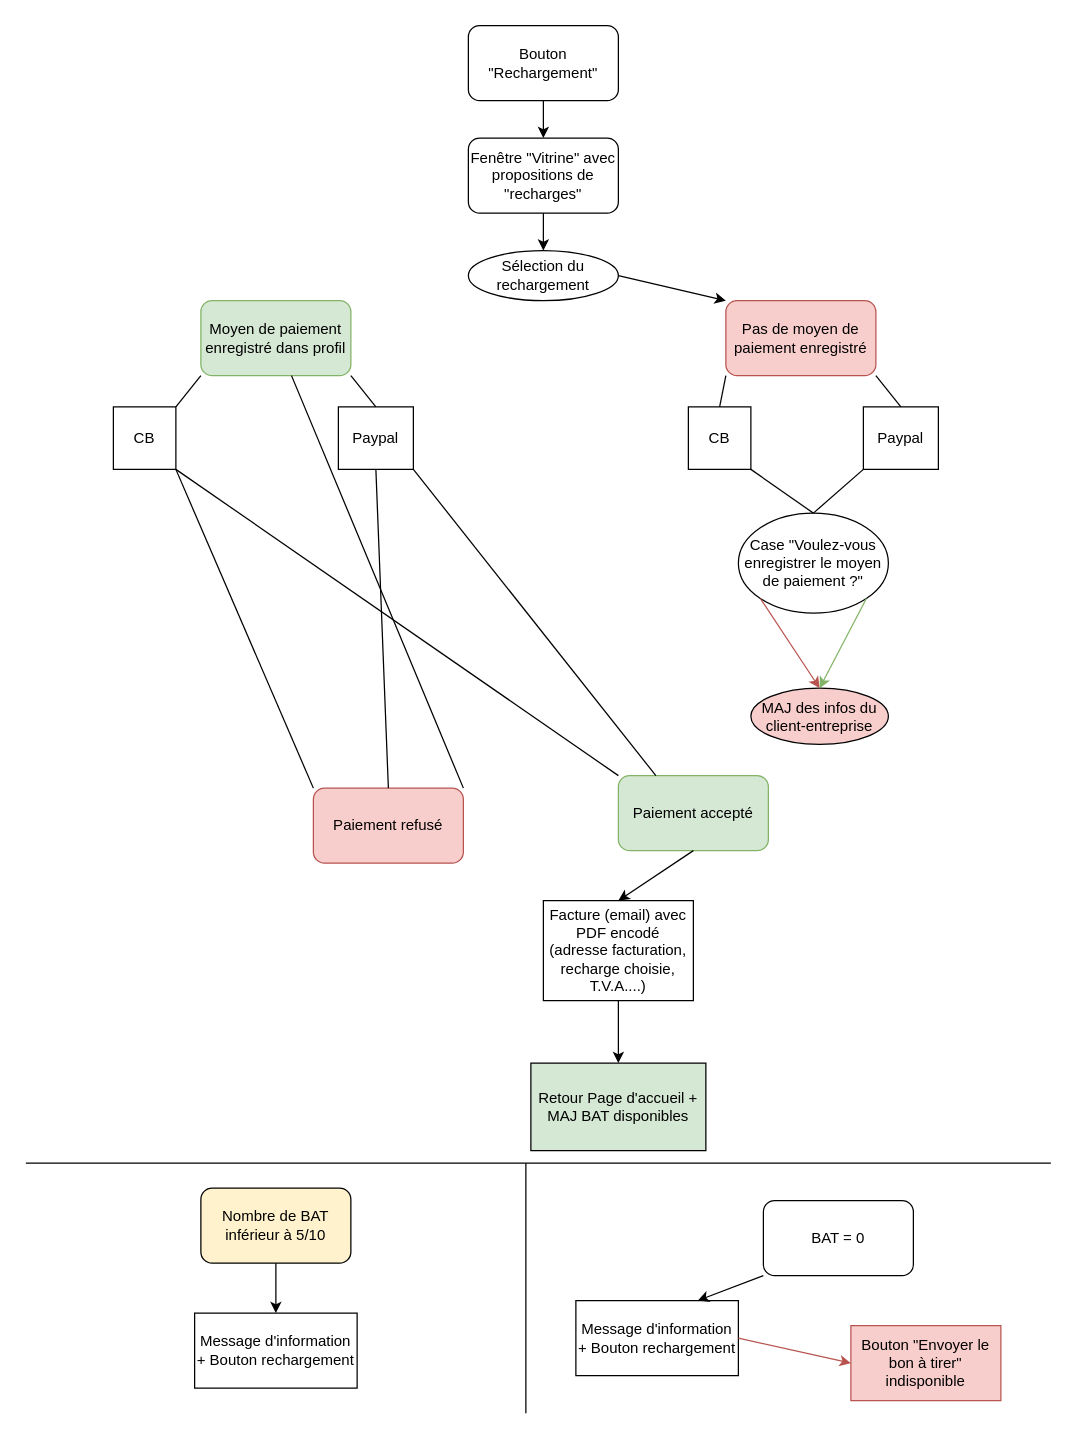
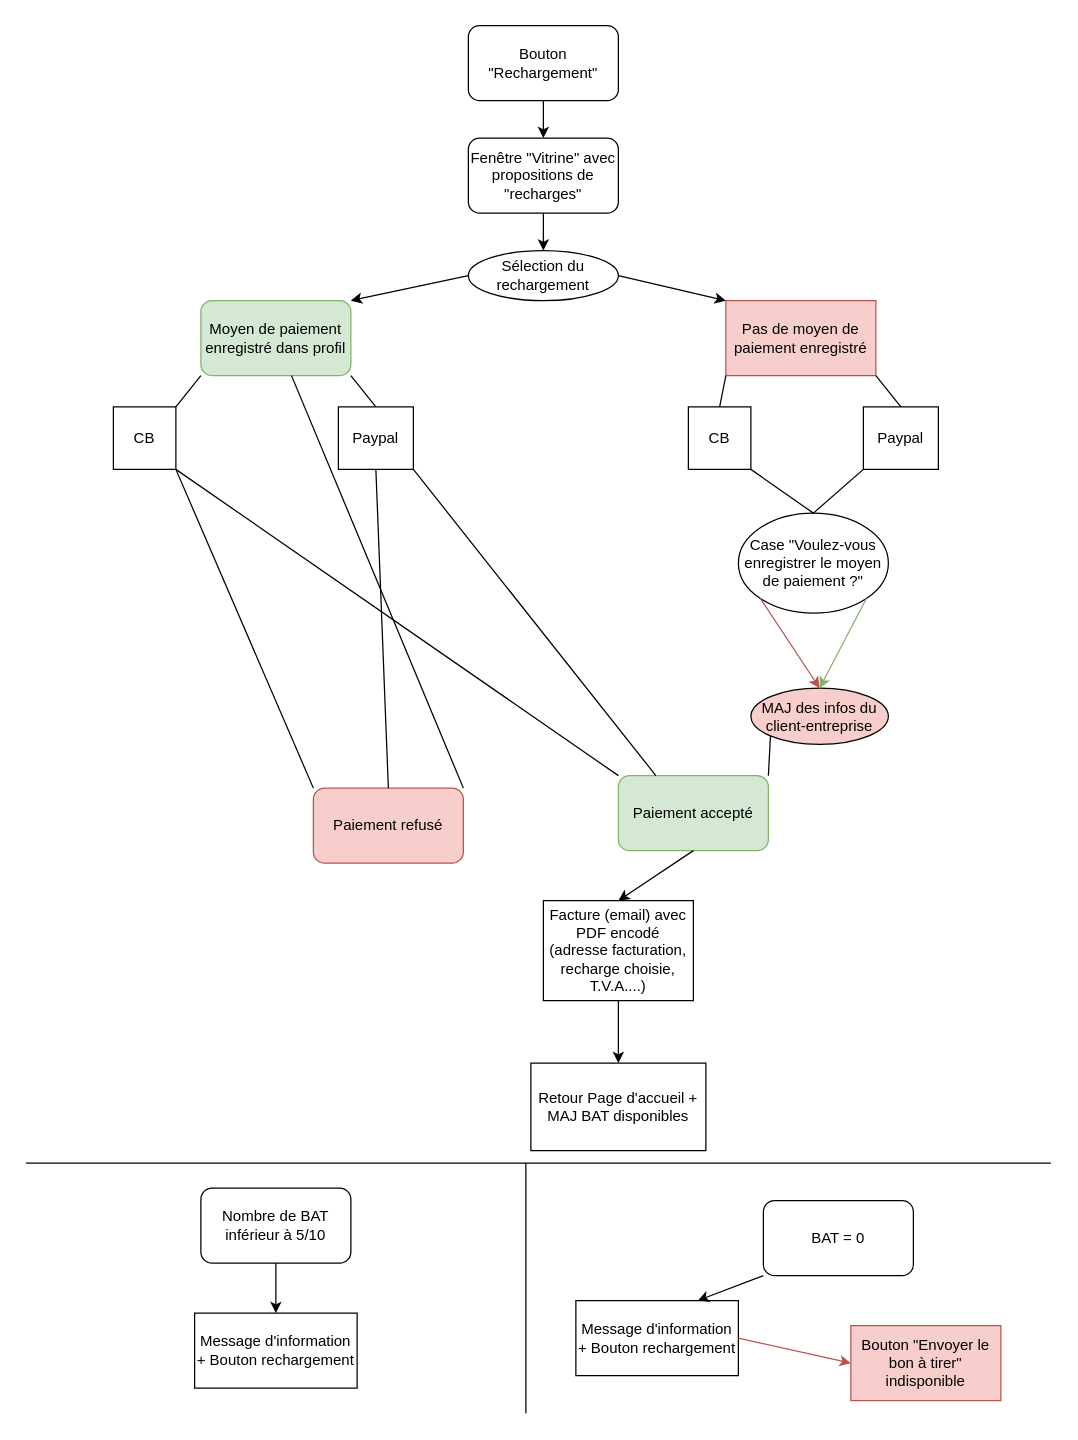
  <mxCell id="0" />
  <mxCell id="1" parent="0" />
  <mxCell id="2" value="Bouton &quot;Rechargement&quot;" style="rounded=1;whiteSpace=wrap;html=1;" vertex="1" parent="1"><mxGeometry x="374" y="20" width="120" height="60" as="geometry" /></mxCell>
  <mxCell id="3" value="Fenêtre &quot;Vitrine&quot; avec propositions de &quot;recharges&quot;" style="rounded=1;whiteSpace=wrap;html=1;" vertex="1" parent="1"><mxGeometry x="374" y="110" width="120" height="60" as="geometry" /></mxCell>
  <mxCell id="4" value="" style="endArrow=classic;html=1;exitX=0.5;exitY=1;exitDx=0;exitDy=0;entryX=0.5;entryY=0;entryDx=0;entryDy=0;" edge="1" parent="1" source="2" target="3"><mxGeometry width="50" height="50" relative="1" as="geometry"><mxPoint x="410" y="390" as="sourcePoint" /><mxPoint x="460" y="340" as="targetPoint" /></mxGeometry></mxCell>
  <mxCell id="5" value="Sélection du rechargement" style="ellipse;whiteSpace=wrap;html=1;" vertex="1" parent="1"><mxGeometry x="374" y="200" width="120" height="40" as="geometry" /></mxCell>
  <mxCell id="6" value="" style="endArrow=classic;html=1;exitX=0.5;exitY=1;exitDx=0;exitDy=0;entryX=0.5;entryY=0;entryDx=0;entryDy=0;" edge="1" parent="1" source="3" target="5"><mxGeometry width="50" height="50" relative="1" as="geometry"><mxPoint x="410" y="380" as="sourcePoint" /><mxPoint x="460" y="330" as="targetPoint" /></mxGeometry></mxCell>
  <mxCell id="7" value="Moyen de paiement enregistré dans profil" style="rounded=1;whiteSpace=wrap;html=1;fillColor=#d5e8d4;strokeColor=#82b366;" vertex="1" parent="1"><mxGeometry x="160" y="240" width="120" height="60" as="geometry" /></mxCell>
- <mxCell id="8" value="Pas de moyen de paiement enregistré" style="rounded=1;whiteSpace=wrap;html=1;fillColor=#f8cecc;strokeColor=#b85450;" vertex="1" parent="1"><mxGeometry x="580" y="240" width="120" height="60" as="geometry" /></mxCell>
+ <mxCell id="8" value="Pas de moyen de paiement enregistré" style="whiteSpace=wrap;html=1;fillColor=#f8cecc;strokeColor=#b85450;rounded=0;" vertex="1" parent="1"><mxGeometry x="580" y="240" width="120" height="60" as="geometry" /></mxCell>
+ <mxCell id="9" value="" style="endArrow=classic;html=1;exitX=0;exitY=0.5;exitDx=0;exitDy=0;entryX=1;entryY=0;entryDx=0;entryDy=0;" edge="1" parent="1" source="5" target="7"><mxGeometry width="50" height="50" relative="1" as="geometry"><mxPoint x="410" y="370" as="sourcePoint" /><mxPoint x="460" y="320" as="targetPoint" /></mxGeometry></mxCell>
  <mxCell id="10" value="" style="endArrow=classic;html=1;exitX=1;exitY=0.5;exitDx=0;exitDy=0;entryX=0;entryY=0;entryDx=0;entryDy=0;" edge="1" parent="1" source="5" target="8"><mxGeometry width="50" height="50" relative="1" as="geometry"><mxPoint x="410" y="370" as="sourcePoint" /><mxPoint x="460" y="320" as="targetPoint" /></mxGeometry></mxCell>
  <mxCell id="11" value="CB" style="rounded=0;whiteSpace=wrap;html=1;" vertex="1" parent="1"><mxGeometry x="550" y="325" width="50" height="50" as="geometry" /></mxCell>
  <mxCell id="12" value="Paypal" style="rounded=0;whiteSpace=wrap;html=1;" vertex="1" parent="1"><mxGeometry x="690" y="325" width="60" height="50" as="geometry" /></mxCell>
  <mxCell id="13" value="Paypal" style="rounded=0;whiteSpace=wrap;html=1;" vertex="1" parent="1"><mxGeometry x="270" y="325" width="60" height="50" as="geometry" /></mxCell>
  <mxCell id="14" value="CB" style="rounded=0;whiteSpace=wrap;html=1;" vertex="1" parent="1"><mxGeometry x="90" y="325" width="50" height="50" as="geometry" /></mxCell>
  <mxCell id="15" value="" style="endArrow=none;html=1;exitX=0;exitY=1;exitDx=0;exitDy=0;entryX=1;entryY=0;entryDx=0;entryDy=0;" edge="1" parent="1" source="7" target="14"><mxGeometry width="50" height="50" relative="1" as="geometry"><mxPoint x="410" y="370" as="sourcePoint" /><mxPoint x="460" y="320" as="targetPoint" /></mxGeometry></mxCell>
  <mxCell id="16" value="" style="endArrow=none;html=1;exitX=1;exitY=1;exitDx=0;exitDy=0;entryX=0.5;entryY=0;entryDx=0;entryDy=0;" edge="1" parent="1" source="7" target="13"><mxGeometry width="50" height="50" relative="1" as="geometry"><mxPoint x="170" y="310" as="sourcePoint" /><mxPoint x="150" y="335" as="targetPoint" /></mxGeometry></mxCell>
  <mxCell id="17" value="" style="endArrow=none;html=1;exitX=0;exitY=1;exitDx=0;exitDy=0;entryX=0.5;entryY=0;entryDx=0;entryDy=0;" edge="1" parent="1" source="8" target="11"><mxGeometry width="50" height="50" relative="1" as="geometry"><mxPoint x="180" y="320" as="sourcePoint" /><mxPoint x="160" y="345" as="targetPoint" /></mxGeometry></mxCell>
  <mxCell id="18" value="" style="endArrow=none;html=1;exitX=1;exitY=1;exitDx=0;exitDy=0;entryX=0.5;entryY=0;entryDx=0;entryDy=0;" edge="1" parent="1" source="8" target="12"><mxGeometry width="50" height="50" relative="1" as="geometry"><mxPoint x="190" y="330" as="sourcePoint" /><mxPoint x="170" y="355" as="targetPoint" /></mxGeometry></mxCell>
  <mxCell id="19" value="Case &quot;Voulez-vous enregistrer le moyen de paiement ?&quot;" style="ellipse;whiteSpace=wrap;html=1;" vertex="1" parent="1"><mxGeometry x="590" y="410" width="120" height="80" as="geometry" /></mxCell>
  <mxCell id="20" value="" style="endArrow=none;html=1;exitX=1;exitY=1;exitDx=0;exitDy=0;entryX=0.5;entryY=0;entryDx=0;entryDy=0;" edge="1" parent="1" source="11" target="19"><mxGeometry width="50" height="50" relative="1" as="geometry"><mxPoint x="410" y="360" as="sourcePoint" /><mxPoint x="460" y="310" as="targetPoint" /></mxGeometry></mxCell>
  <mxCell id="21" value="" style="endArrow=none;html=1;exitX=0;exitY=1;exitDx=0;exitDy=0;entryX=0.5;entryY=0;entryDx=0;entryDy=0;" edge="1" parent="1" source="12" target="19"><mxGeometry width="50" height="50" relative="1" as="geometry"><mxPoint x="610" y="385" as="sourcePoint" /><mxPoint x="660" y="420" as="targetPoint" /></mxGeometry></mxCell>
  <mxCell id="22" value="MAJ des infos du client-entreprise" style="ellipse;whiteSpace=wrap;html=1;fillColor=#f8cecc;" vertex="1" parent="1"><mxGeometry x="600" y="550" width="110" height="45" as="geometry" /></mxCell>
  <mxCell id="23" value="" style="endArrow=classic;html=1;exitX=0;exitY=1;exitDx=0;exitDy=0;entryX=0.5;entryY=0;entryDx=0;entryDy=0;fillColor=#f8cecc;strokeColor=#b85450;" edge="1" parent="1" source="19" target="22"><mxGeometry width="50" height="50" relative="1" as="geometry"><mxPoint x="410" y="350" as="sourcePoint" /><mxPoint x="460" y="300" as="targetPoint" /></mxGeometry></mxCell>
  <mxCell id="24" value="" style="endArrow=classic;html=1;exitX=1;exitY=1;exitDx=0;exitDy=0;entryX=0.5;entryY=0;entryDx=0;entryDy=0;fillColor=#d5e8d4;strokeColor=#82b366;" edge="1" parent="1" source="19" target="22"><mxGeometry width="50" height="50" relative="1" as="geometry"><mxPoint x="410" y="350" as="sourcePoint" /><mxPoint x="460" y="300" as="targetPoint" /></mxGeometry></mxCell>
  <mxCell id="25" value="Paiement accepté" style="rounded=1;whiteSpace=wrap;html=1;fillColor=#d5e8d4;strokeColor=#82b366;" vertex="1" parent="1"><mxGeometry x="494" y="620" width="120" height="60" as="geometry" /></mxCell>
  <mxCell id="26" value="Paiement refusé" style="rounded=1;whiteSpace=wrap;html=1;fillColor=#f8cecc;strokeColor=#b85450;" vertex="1" parent="1"><mxGeometry x="250" y="630" width="120" height="60" as="geometry" /></mxCell>
  <mxCell id="27" value="Facture (email) avec PDF encodé&lt;br&gt;(adresse facturation, recharge choisie, T.V.A....)" style="rounded=0;whiteSpace=wrap;html=1;" vertex="1" parent="1"><mxGeometry x="434" y="720" width="120" height="80" as="geometry" /></mxCell>
  <mxCell id="28" value="" style="endArrow=classic;html=1;exitX=0.5;exitY=1;exitDx=0;exitDy=0;entryX=0.5;entryY=0;entryDx=0;entryDy=0;" edge="1" parent="1" source="25" target="27"><mxGeometry width="50" height="50" relative="1" as="geometry"><mxPoint x="574" y="500" as="sourcePoint" /><mxPoint x="624" y="450" as="targetPoint" /></mxGeometry></mxCell>
- <mxCell id="29" value="Retour Page d'accueil + MAJ BAT disponibles" style="rounded=0;whiteSpace=wrap;html=1;fillColor=#d5e8d4;" vertex="1" parent="1"><mxGeometry x="424" y="850" width="140" height="70" as="geometry" /></mxCell>
+ <mxCell id="29" value="Retour Page d'accueil + MAJ BAT disponibles" style="rounded=0;whiteSpace=wrap;html=1;" vertex="1" parent="1"><mxGeometry x="424" y="850" width="140" height="70" as="geometry" /></mxCell>
  <mxCell id="30" value="" style="endArrow=none;html=1;exitX=1;exitY=1;exitDx=0;exitDy=0;entryX=0;entryY=0;entryDx=0;entryDy=0;" edge="1" parent="1" source="14" target="26"><mxGeometry width="50" height="50" relative="1" as="geometry"><mxPoint x="410" y="490" as="sourcePoint" /><mxPoint x="460" y="440" as="targetPoint" /></mxGeometry></mxCell>
  <mxCell id="31" value="" style="endArrow=none;html=1;exitX=0.5;exitY=1;exitDx=0;exitDy=0;entryX=0.5;entryY=0;entryDx=0;entryDy=0;" edge="1" parent="1" source="13" target="26"><mxGeometry width="50" height="50" relative="1" as="geometry"><mxPoint x="410" y="490" as="sourcePoint" /><mxPoint x="460" y="440" as="targetPoint" /></mxGeometry></mxCell>
  <mxCell id="32" value="" style="endArrow=none;html=1;exitX=1;exitY=0;exitDx=0;exitDy=0;" edge="1" parent="1" source="26" target="7"><mxGeometry width="50" height="50" relative="1" as="geometry"><mxPoint x="500" y="500" as="sourcePoint" /><mxPoint x="460" y="440" as="targetPoint" /></mxGeometry></mxCell>
+ <mxCell id="33" value="" style="endArrow=none;html=1;exitX=0;exitY=1;exitDx=0;exitDy=0;entryX=1;entryY=0;entryDx=0;entryDy=0;" edge="1" parent="1" source="22" target="25"><mxGeometry width="50" height="50" relative="1" as="geometry"><mxPoint x="410" y="490" as="sourcePoint" /><mxPoint x="460" y="440" as="targetPoint" /></mxGeometry></mxCell>
  <mxCell id="34" value="" style="endArrow=none;html=1;exitX=1;exitY=1;exitDx=0;exitDy=0;entryX=0;entryY=0;entryDx=0;entryDy=0;" edge="1" parent="1" source="14" target="25"><mxGeometry width="50" height="50" relative="1" as="geometry"><mxPoint x="410" y="490" as="sourcePoint" /><mxPoint x="460" y="440" as="targetPoint" /></mxGeometry></mxCell>
  <mxCell id="35" value="" style="endArrow=none;html=1;exitX=1;exitY=1;exitDx=0;exitDy=0;entryX=0.25;entryY=0;entryDx=0;entryDy=0;" edge="1" parent="1" source="13" target="25"><mxGeometry width="50" height="50" relative="1" as="geometry"><mxPoint x="410" y="490" as="sourcePoint" /><mxPoint x="460" y="440" as="targetPoint" /></mxGeometry></mxCell>
  <mxCell id="36" value="" style="endArrow=classic;html=1;exitX=0.5;exitY=1;exitDx=0;exitDy=0;entryX=0.5;entryY=0;entryDx=0;entryDy=0;" edge="1" parent="1" source="27" target="29"><mxGeometry width="50" height="50" relative="1" as="geometry"><mxPoint x="410" y="690" as="sourcePoint" /><mxPoint x="460" y="640" as="targetPoint" /></mxGeometry></mxCell>
  <mxCell id="37" value="" style="endArrow=none;html=1;" edge="1" parent="1"><mxGeometry width="50" height="50" relative="1" as="geometry"><mxPoint y="930" as="sourcePoint" x="20" /><mxPoint x="840" y="930" as="targetPoint" /></mxGeometry></mxCell>
  <mxCell id="38" value="" style="endArrow=none;html=1;" edge="1" parent="1"><mxGeometry width="50" height="50" relative="1" as="geometry"><mxPoint x="420" y="930" as="sourcePoint" /><mxPoint x="420" y="1130" as="targetPoint" /></mxGeometry></mxCell>
- <mxCell id="39" value="Nombre de BAT inférieur à 5/10" style="rounded=1;whiteSpace=wrap;html=1;fillColor=#fff2cc;" vertex="1" parent="1"><mxGeometry x="160" y="950" width="120" height="60" as="geometry" /></mxCell>
+ <mxCell id="39" value="Nombre de BAT inférieur à 5/10" style="rounded=1;whiteSpace=wrap;html=1;" vertex="1" parent="1"><mxGeometry x="160" y="950" width="120" height="60" as="geometry" /></mxCell>
  <mxCell id="40" value="BAT = 0" style="rounded=1;whiteSpace=wrap;html=1;" vertex="1" parent="1"><mxGeometry x="610" y="960" width="120" height="60" as="geometry" /></mxCell>
  <mxCell id="41" value="Bouton &quot;Envoyer le bon à tirer&quot; indisponible" style="rounded=0;whiteSpace=wrap;html=1;fillColor=#f8cecc;strokeColor=#b85450;" vertex="1" parent="1"><mxGeometry x="680" y="1060" width="120" height="60" as="geometry" /></mxCell>
  <mxCell id="42" value="Message d'information + Bouton rechargement" style="rounded=0;whiteSpace=wrap;html=1;" vertex="1" parent="1"><mxGeometry x="155" y="1050" width="130" height="60" as="geometry" /></mxCell>
  <mxCell id="43" value="" style="endArrow=classic;html=1;exitX=0.5;exitY=1;exitDx=0;exitDy=0;entryX=0.5;entryY=0;entryDx=0;entryDy=0;" edge="1" parent="1" source="39" target="42"><mxGeometry width="50" height="50" relative="1" as="geometry"><mxPoint x="410" y="890" as="sourcePoint" /><mxPoint x="460" y="840" as="targetPoint" /></mxGeometry></mxCell>
  <mxCell id="44" value="Message d'information + Bouton rechargement" style="rounded=0;whiteSpace=wrap;html=1;" vertex="1" parent="1"><mxGeometry x="460" y="1040" width="130" height="60" as="geometry" /></mxCell>
  <mxCell id="45" value="" style="endArrow=classic;html=1;exitX=0;exitY=1;exitDx=0;exitDy=0;entryX=0.75;entryY=0;entryDx=0;entryDy=0;" edge="1" parent="1" source="40" target="44"><mxGeometry width="50" height="50" relative="1" as="geometry"><mxPoint x="410" y="870" as="sourcePoint" /><mxPoint x="460" y="820" as="targetPoint" /></mxGeometry></mxCell>
  <mxCell id="46" value="" style="endArrow=classic;html=1;exitX=1;exitY=0.5;exitDx=0;exitDy=0;entryX=0;entryY=0.5;entryDx=0;entryDy=0;fillColor=#f8cecc;strokeColor=#b85450;" edge="1" parent="1" source="44" target="41"><mxGeometry width="50" height="50" relative="1" as="geometry"><mxPoint x="410" y="870" as="sourcePoint" /><mxPoint x="460" y="820" as="targetPoint" /></mxGeometry></mxCell>
